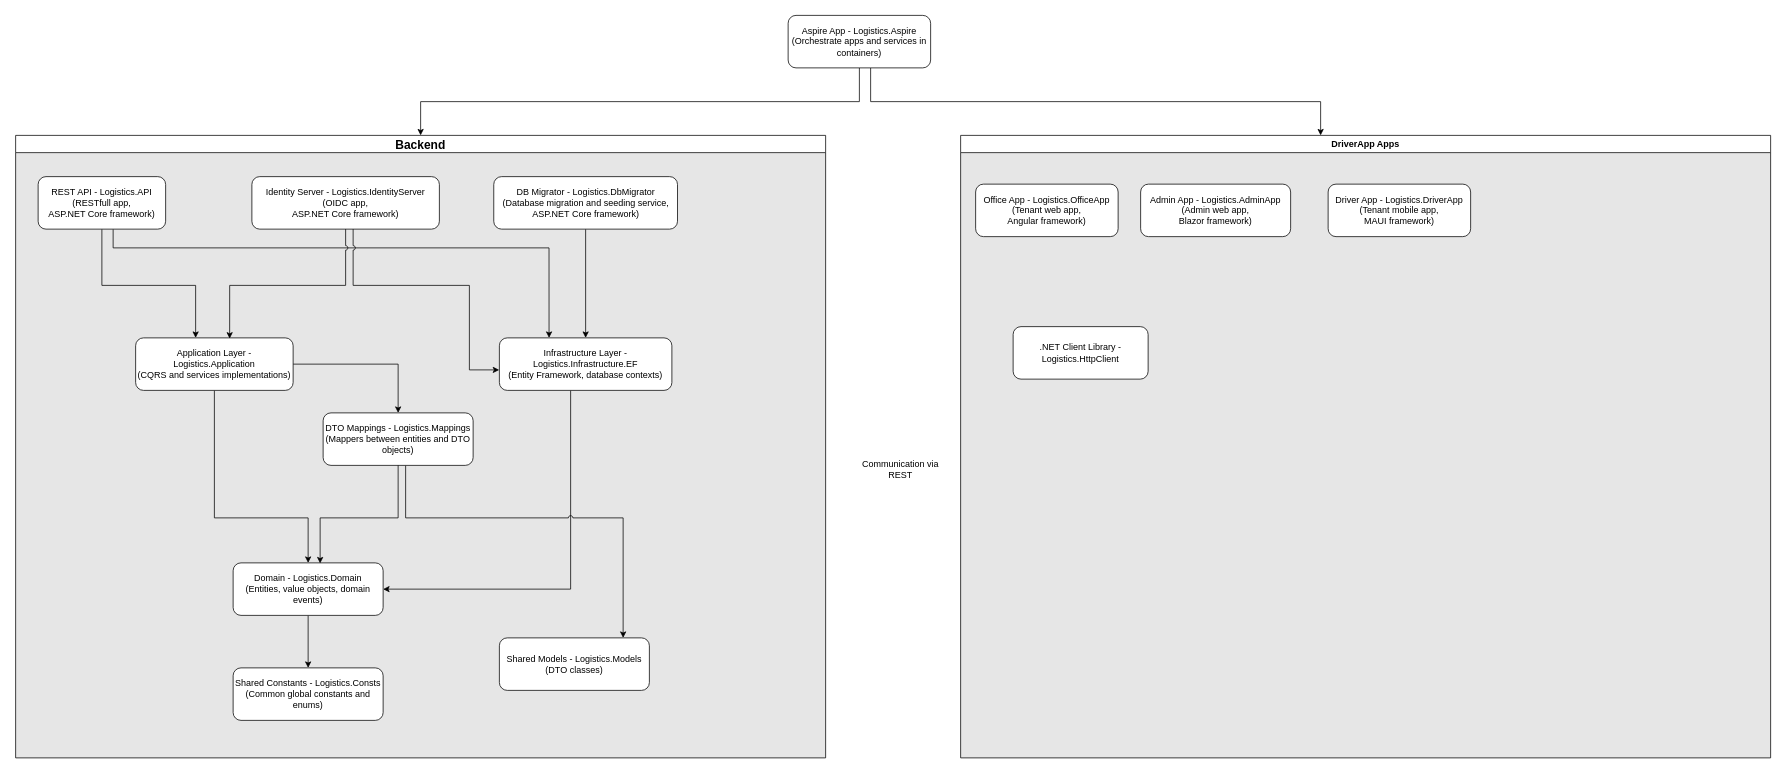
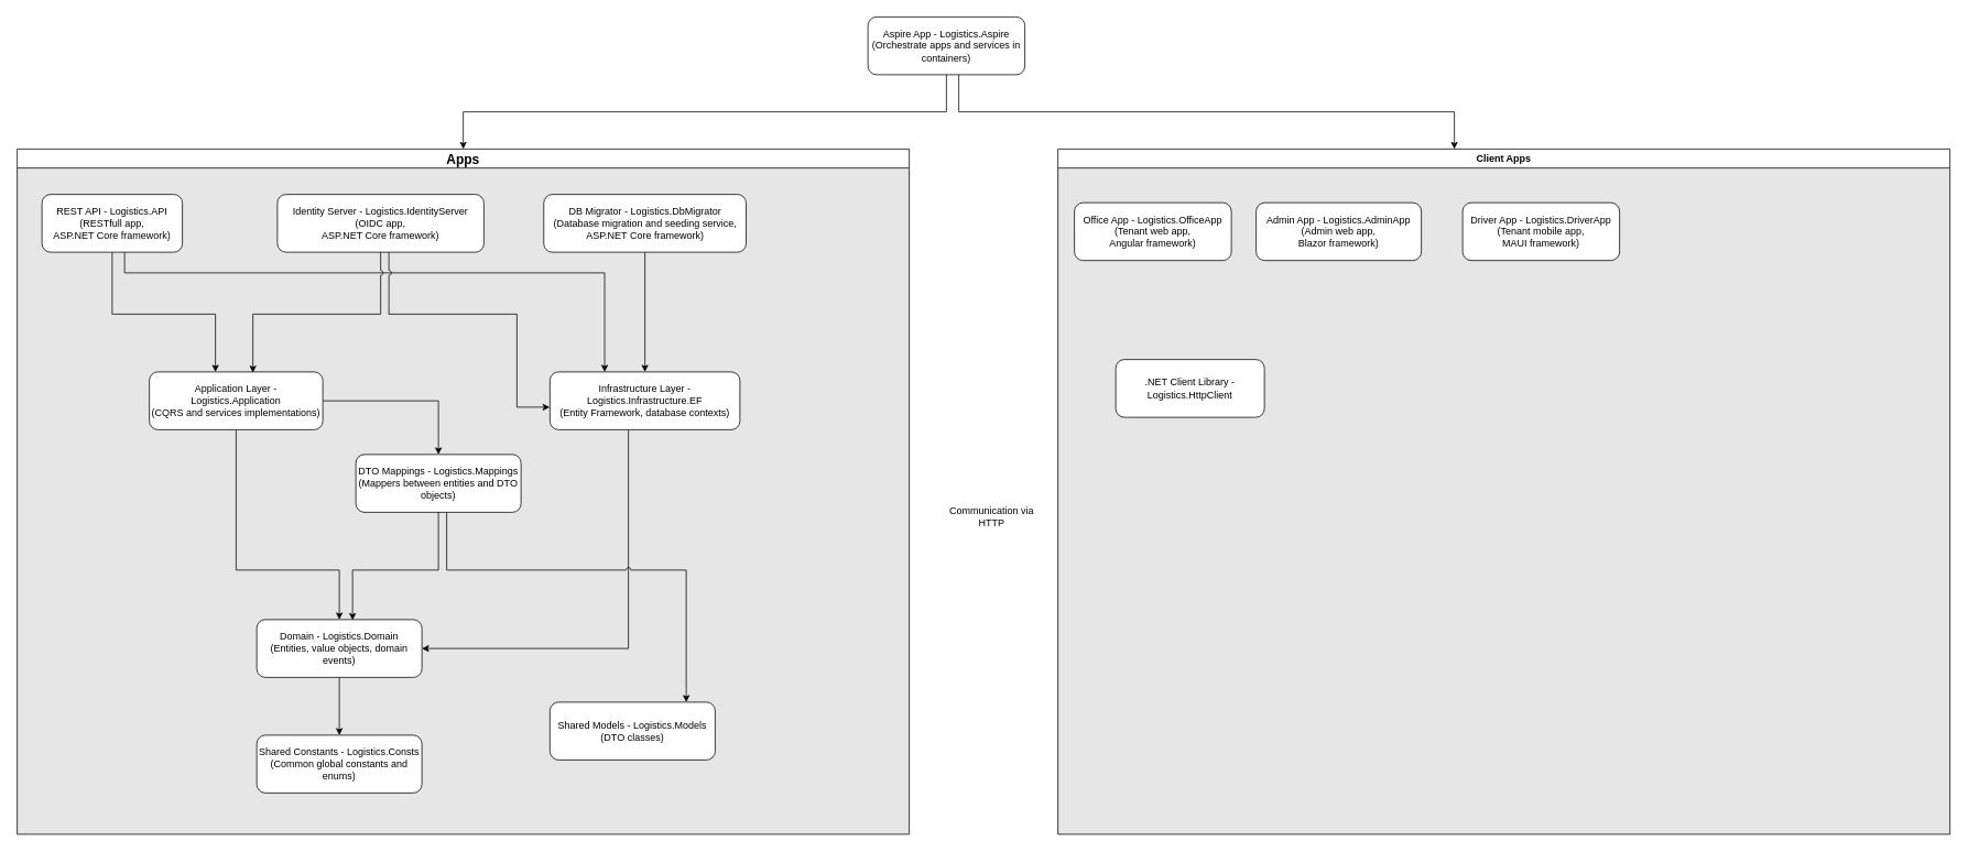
  <mxCell id="0" />
  <mxCell id="1" parent="0" />
- <mxCell id="2" value="&lt;font style=&quot;font-size: 16px;&quot;&gt;Backend&lt;/font&gt;" style="swimlane;whiteSpace=wrap;html=1;fillStyle=auto;swimlaneFillColor=#E6E6E6;strokeColor=#000000;glass=0;" vertex="1" parent="1"><mxGeometry x="20" y="180" width="1080" height="830" as="geometry" /></mxCell>
+ <mxCell id="2" value="&lt;font style=&quot;font-size: 16px;&quot;&gt;Apps&lt;/font&gt;" style="swimlane;whiteSpace=wrap;html=1;fillStyle=auto;swimlaneFillColor=#E6E6E6;strokeColor=#000000;glass=0;" vertex="1" parent="1"><mxGeometry x="20" y="180" width="1080" height="830" as="geometry" /></mxCell>
  <mxCell id="3" value="Identity Server - Logistics.IdentityServer&lt;br&gt;(OIDC app,&lt;br&gt;ASP.NET Core framework)" style="rounded=1;whiteSpace=wrap;html=1;" parent="2" vertex="1"><mxGeometry x="315" y="55" width="250" height="70" as="geometry" /></mxCell>
  <mxCell id="4" style="edgeStyle=orthogonalEdgeStyle;rounded=0;orthogonalLoop=1;jettySize=auto;html=1;" edge="1" parent="2" source="6" target="9"><mxGeometry relative="1" as="geometry"><Array as="points"><mxPoint x="115" y="200" /><mxPoint x="240" y="200" /></Array></mxGeometry></mxCell>
  <mxCell id="5" style="edgeStyle=orthogonalEdgeStyle;rounded=0;orthogonalLoop=1;jettySize=auto;html=1;entryX=0.288;entryY=0;entryDx=0;entryDy=0;entryPerimeter=0;jumpStyle=arc;" edge="1" parent="2" source="6" target="14"><mxGeometry relative="1" as="geometry"><mxPoint x="710" y="250" as="targetPoint" /><Array as="points"><mxPoint x="130" y="150" /><mxPoint x="711" y="150" /></Array></mxGeometry></mxCell>
  <mxCell id="6" value="REST API - Logistics.API&lt;br&gt;(RESTfull app,&lt;br&gt;ASP.NET Core framework)" style="rounded=1;whiteSpace=wrap;html=1;" parent="2" vertex="1"><mxGeometry x="30" y="55" width="170" height="70" as="geometry" /></mxCell>
  <mxCell id="7" style="edgeStyle=orthogonalEdgeStyle;rounded=0;orthogonalLoop=1;jettySize=auto;html=1;" edge="1" parent="2" source="9" target="12"><mxGeometry relative="1" as="geometry"><Array as="points"><mxPoint x="265" y="510" /><mxPoint x="390" y="510" /></Array></mxGeometry></mxCell>
  <mxCell id="8" style="edgeStyle=orthogonalEdgeStyle;rounded=0;orthogonalLoop=1;jettySize=auto;html=1;" edge="1" parent="2" source="9" target="19"><mxGeometry relative="1" as="geometry" /></mxCell>
  <mxCell id="9" value="Application Layer - Logistics.Application&lt;br&gt;(CQRS and services implementations)" style="rounded=1;whiteSpace=wrap;html=1;" parent="2" vertex="1"><mxGeometry x="160" y="270" width="210" height="70" as="geometry" /></mxCell>
  <mxCell id="10" value="Shared Constants - Logistics.Consts (Common global constants and enums)" style="rounded=1;whiteSpace=wrap;html=1;" parent="2" vertex="1"><mxGeometry x="290" y="710" width="200" height="70" as="geometry" /></mxCell>
  <mxCell id="11" style="edgeStyle=orthogonalEdgeStyle;rounded=0;orthogonalLoop=1;jettySize=auto;html=1;" edge="1" parent="2" source="12" target="10"><mxGeometry relative="1" as="geometry" /></mxCell>
  <mxCell id="12" value="Domain - Logistics.Domain&lt;br&gt;(Entities, value objects, domain events)" style="rounded=1;whiteSpace=wrap;html=1;" parent="2" vertex="1"><mxGeometry x="290" y="570" width="200" height="70" as="geometry" /></mxCell>
  <mxCell id="13" style="edgeStyle=orthogonalEdgeStyle;rounded=0;orthogonalLoop=1;jettySize=auto;html=1;entryX=1;entryY=0.5;entryDx=0;entryDy=0;jumpStyle=arc;jumpSize=6;" edge="1" parent="2" source="14" target="12"><mxGeometry relative="1" as="geometry"><Array as="points"><mxPoint x="740" y="605" /></Array></mxGeometry></mxCell>
  <mxCell id="14" value="Infrastructure Layer - Logistics.Infrastructure.EF&lt;br&gt;(Entity Framework, database contexts)" style="rounded=1;whiteSpace=wrap;html=1;" parent="2" vertex="1"><mxGeometry x="645" y="270" width="230" height="70" as="geometry" /></mxCell>
  <mxCell id="15" value="Shared Models - Logistics.Models (DTO classes)" style="rounded=1;whiteSpace=wrap;html=1;" parent="2" vertex="1"><mxGeometry x="645" y="670" width="200" height="70" as="geometry" /></mxCell>
  <mxCell id="16" style="edgeStyle=orthogonalEdgeStyle;rounded=0;orthogonalLoop=1;jettySize=auto;html=1;" edge="1" parent="2" source="17" target="14"><mxGeometry relative="1" as="geometry" /></mxCell>
  <mxCell id="17" value="DB Migrator - Logistics.DbMigrator&lt;br&gt;(Database migration and seeding service,&lt;br&gt;ASP.NET Core framework)" style="rounded=1;whiteSpace=wrap;html=1;" vertex="1" parent="2"><mxGeometry x="637.5" y="55" width="245" height="70" as="geometry" /></mxCell>
  <mxCell id="18" style="edgeStyle=orthogonalEdgeStyle;rounded=0;orthogonalLoop=1;jettySize=auto;html=1;jumpStyle=arc;" edge="1" parent="2" source="19" target="15"><mxGeometry relative="1" as="geometry"><Array as="points"><mxPoint x="520" y="510" /><mxPoint x="810" y="510" /></Array></mxGeometry></mxCell>
  <mxCell id="19" value="DTO Mappings - Logistics.Mappings&lt;br&gt;(Mappers between entities and DTO objects)" style="rounded=1;whiteSpace=wrap;html=1;" vertex="1" parent="2"><mxGeometry x="410" y="370" width="200" height="70" as="geometry" /></mxCell>
  <mxCell id="20" style="edgeStyle=orthogonalEdgeStyle;rounded=0;orthogonalLoop=1;jettySize=auto;html=1;entryX=0.597;entryY=0.014;entryDx=0;entryDy=0;entryPerimeter=0;jumpStyle=arc;" edge="1" parent="2" source="3" target="9"><mxGeometry relative="1" as="geometry"><Array as="points"><mxPoint x="440" y="200" /><mxPoint x="285" y="200" /></Array></mxGeometry></mxCell>
  <mxCell id="21" style="edgeStyle=orthogonalEdgeStyle;rounded=0;orthogonalLoop=1;jettySize=auto;html=1;entryX=0.58;entryY=0.01;entryDx=0;entryDy=0;entryPerimeter=0;" edge="1" parent="2" source="19" target="12"><mxGeometry relative="1" as="geometry"><Array as="points"><mxPoint x="510" y="510" /><mxPoint x="406" y="510" /></Array></mxGeometry></mxCell>
  <mxCell id="22" style="edgeStyle=orthogonalEdgeStyle;rounded=0;orthogonalLoop=1;jettySize=auto;html=1;entryX=-0.001;entryY=0.61;entryDx=0;entryDy=0;entryPerimeter=0;jumpStyle=arc;" edge="1" parent="2" source="3" target="14"><mxGeometry relative="1" as="geometry"><Array as="points"><mxPoint x="450" y="200" /><mxPoint x="605" y="200" /><mxPoint x="605" y="313" /></Array></mxGeometry></mxCell>
- <mxCell id="23" value="DriverApp Apps" style="swimlane;whiteSpace=wrap;html=1;swimlaneFillColor=#E6E6E6;" vertex="1" parent="1"><mxGeometry x="1280" y="180" width="1080" height="830" as="geometry" /></mxCell>
+ <mxCell id="23" value="Client Apps" style="swimlane;whiteSpace=wrap;html=1;swimlaneFillColor=#E6E6E6;" vertex="1" parent="1"><mxGeometry x="1280" y="180" width="1080" height="830" as="geometry" /></mxCell>
  <mxCell id="24" value="Driver App - Logistics.DriverApp&lt;br&gt;(Tenant mobile app,&lt;br&gt;MAUI framework)" style="rounded=1;whiteSpace=wrap;html=1;" parent="23" vertex="1"><mxGeometry x="490" y="65" width="190" height="70" as="geometry" /></mxCell>
  <mxCell id="25" value="Office App - Logistics.OfficeApp&lt;br&gt;(Tenant web app,&lt;br&gt;Angular framework)" style="rounded=1;whiteSpace=wrap;html=1;" parent="23" vertex="1"><mxGeometry x="20" y="65" width="190" height="70" as="geometry" /></mxCell>
  <mxCell id="26" value="Admin App - Logistics.AdminApp&lt;br&gt;(Admin web app,&lt;br&gt;Blazor framework)" style="rounded=1;whiteSpace=wrap;html=1;" parent="23" vertex="1"><mxGeometry x="240" y="65" width="200" height="70" as="geometry" /></mxCell>
  <mxCell id="27" value=".NET Client Library - Logistics.HttpClient" style="rounded=1;whiteSpace=wrap;html=1;" parent="23" vertex="1"><mxGeometry x="70" y="255" width="180" height="70" as="geometry" /></mxCell>
  <mxCell id="28" style="edgeStyle=orthogonalEdgeStyle;rounded=0;orthogonalLoop=1;jettySize=auto;html=1;" edge="1" parent="1" source="30" target="2"><mxGeometry relative="1" as="geometry" /></mxCell>
  <mxCell id="29" style="edgeStyle=orthogonalEdgeStyle;rounded=0;orthogonalLoop=1;jettySize=auto;html=1;" edge="1" parent="1" source="30" target="23"><mxGeometry relative="1" as="geometry"><Array as="points"><mxPoint x="1160" y="135" /><mxPoint x="1760" y="135" /></Array></mxGeometry></mxCell>
  <mxCell id="30" value="Aspire App - Logistics.Aspire&lt;br&gt;(Orchestrate apps and services in containers)" style="rounded=1;whiteSpace=wrap;html=1;" vertex="1" parent="1"><mxGeometry x="1050" y="20" width="190" height="70" as="geometry" /></mxCell>
- <mxCell id="31" value="Communication via REST" style="text;html=1;align=center;verticalAlign=middle;whiteSpace=wrap;rounded=0;" vertex="1" parent="1"><mxGeometry x="1140" y="610" width="120" height="30" as="geometry" /></mxCell>
+ <mxCell id="31" value="Communication via HTTP" style="text;html=1;align=center;verticalAlign=middle;whiteSpace=wrap;rounded=0;" vertex="1" parent="1"><mxGeometry x="1140" y="610" width="120" height="30" as="geometry" /></mxCell>
